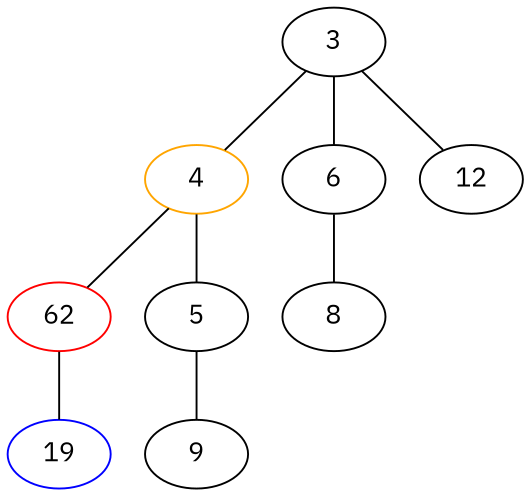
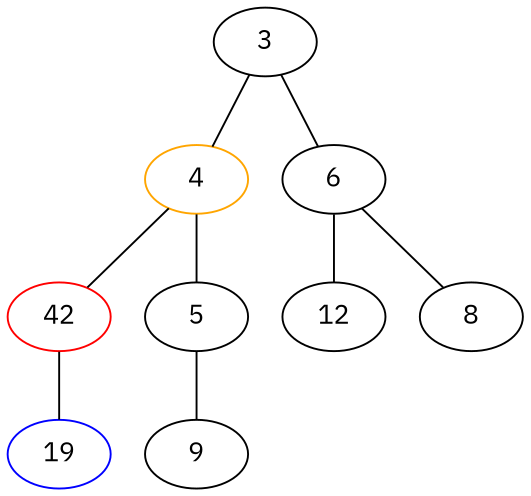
  graph {
    fontname="IBM Plex Sans"
    node [fontname="IBM Plex Sans"]
    edge [fontname="IBM Plex Sans"]
-   42 [color=red label=62]
+   42 [color=red]
    19 [color=blue]
    4 [color=orange]
    5
    9
    3
    6
    12
    8
    42 -- 19
    4 -- 42
    4 -- 5
    5 -- 9
    3 -- 4
    3 -- 6
-   3 -- 12
+   6 -- 12
    6 -- 8
  }
